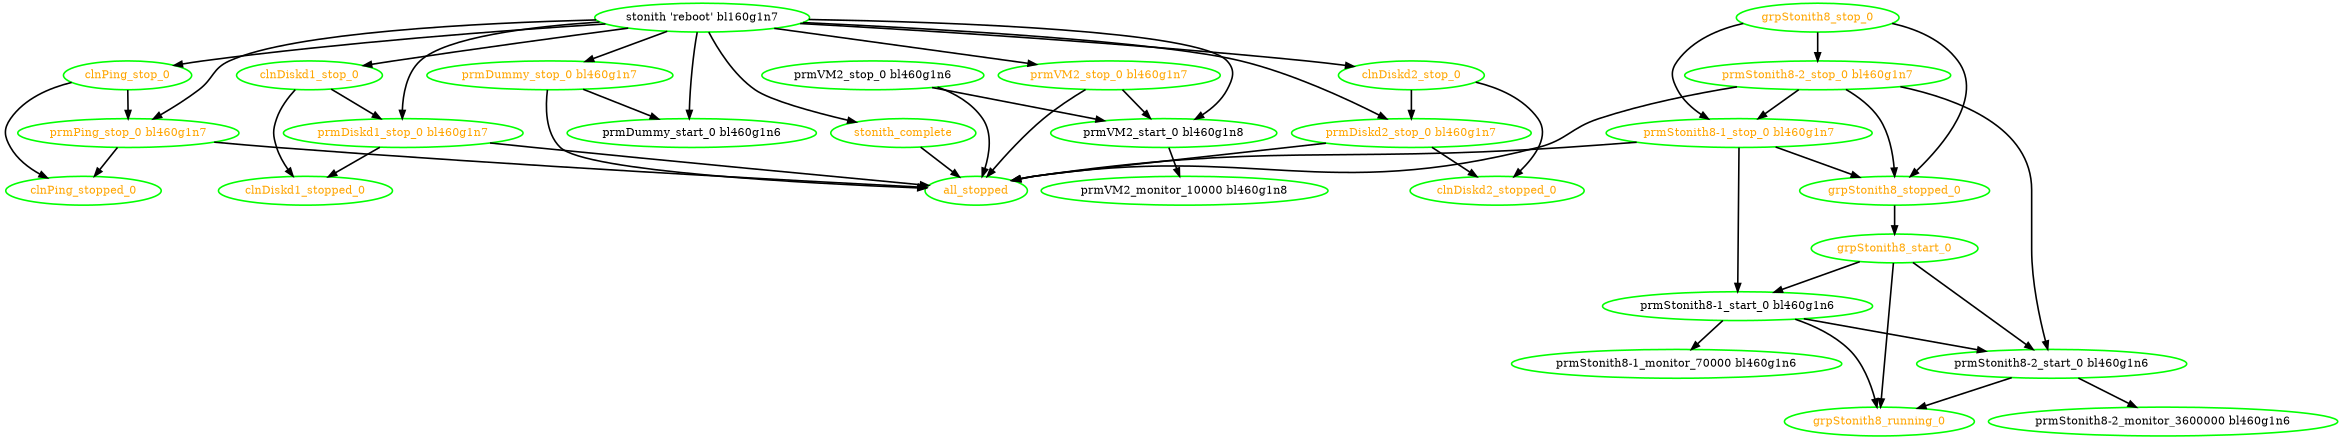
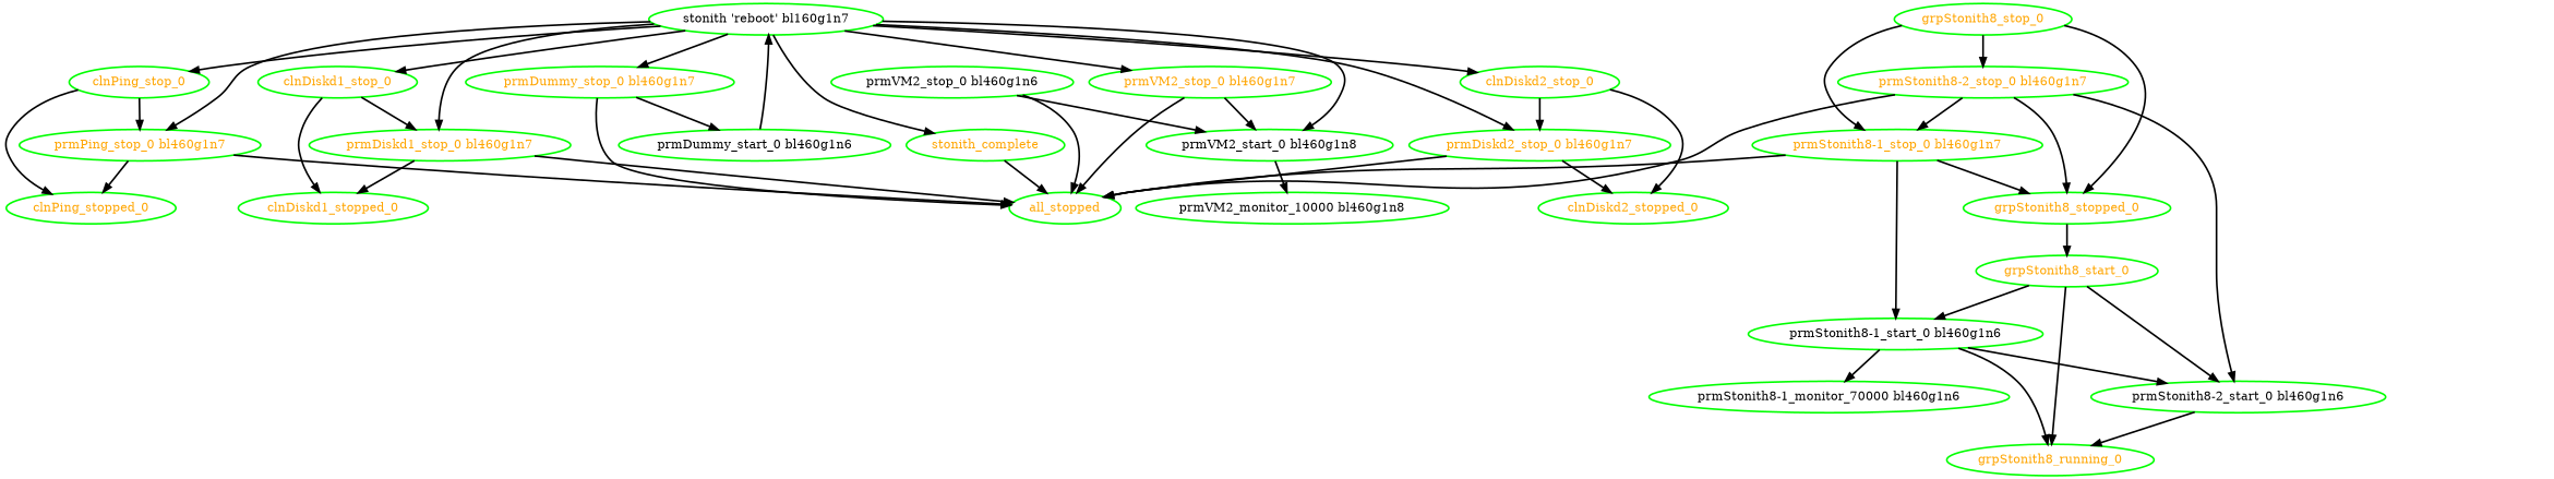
  digraph {
    node [color=green fontcolor=orange style=bold]
    edge [style=bold]
    clnDiskd1_stop_0
    clnDiskd1_stopped_0
    "prmDiskd1_stop_0 bl460g1n7"
    all_stopped
    clnDiskd2_stop_0
    clnDiskd2_stopped_0
    "prmDiskd2_stop_0 bl460g1n7"
    clnPing_stop_0
    clnPing_stopped_0
    "prmPing_stop_0 bl460g1n7"
    grpStonith8_start_0
    grpStonith8_running_0
    "prmStonith8-1_start_0 bl460g1n6" [fontcolor=black]
    "prmStonith8-2_start_0 bl460g1n6" [fontcolor=black]
    n15 [fontcolor=black label="prmStonith8-1_monitor_70000 bl460g1n6"]
-   "prmStonith8-2_monitor_3600000 bl460g1n6" [fontcolor=black]
    grpStonith8_stop_0
    grpStonith8_stopped_0
    "prmStonith8-1_stop_0 bl460g1n7"
    "prmStonith8-2_stop_0 bl460g1n7"
    "prmDummy_start_0 bl460g1n6" [fontcolor=black]
    "prmDummy_stop_0 bl460g1n7"
    "prmVM2_monitor_10000 bl460g1n8" [fontcolor=black]
    "prmVM2_start_0 bl460g1n8" [fontcolor=black]
    "prmVM2_stop_0 bl460g1n6" [fontcolor=black]
    "prmVM2_stop_0 bl460g1n7"
    n27 [fontcolor=black label="stonith 'reboot' bl160g1n7"]
    stonith_complete
    clnDiskd1_stop_0 -> clnDiskd1_stopped_0
    clnDiskd1_stop_0 -> "prmDiskd1_stop_0 bl460g1n7"
    "prmDiskd1_stop_0 bl460g1n7" -> clnDiskd1_stopped_0
    "prmDiskd1_stop_0 bl460g1n7" -> all_stopped
    clnDiskd2_stop_0 -> clnDiskd2_stopped_0
    clnDiskd2_stop_0 -> "prmDiskd2_stop_0 bl460g1n7"
    "prmDiskd2_stop_0 bl460g1n7" -> all_stopped
    "prmDiskd2_stop_0 bl460g1n7" -> clnDiskd2_stopped_0
    clnPing_stop_0 -> clnPing_stopped_0
    clnPing_stop_0 -> "prmPing_stop_0 bl460g1n7"
    "prmPing_stop_0 bl460g1n7" -> all_stopped
    "prmPing_stop_0 bl460g1n7" -> clnPing_stopped_0
    grpStonith8_start_0 -> grpStonith8_running_0
    grpStonith8_start_0 -> "prmStonith8-1_start_0 bl460g1n6"
    grpStonith8_start_0 -> "prmStonith8-2_start_0 bl460g1n6"
    "prmStonith8-1_start_0 bl460g1n6" -> grpStonith8_running_0
    "prmStonith8-1_start_0 bl460g1n6" -> "prmStonith8-2_start_0 bl460g1n6"
    "prmStonith8-1_start_0 bl460g1n6" -> n15
    "prmStonith8-2_start_0 bl460g1n6" -> grpStonith8_running_0
-   "prmStonith8-2_start_0 bl460g1n6" -> "prmStonith8-2_monitor_3600000 bl460g1n6"
    grpStonith8_stop_0 -> grpStonith8_stopped_0
    grpStonith8_stop_0 -> "prmStonith8-1_stop_0 bl460g1n7"
    grpStonith8_stop_0 -> "prmStonith8-2_stop_0 bl460g1n7"
    grpStonith8_stopped_0 -> grpStonith8_start_0
    "prmStonith8-1_stop_0 bl460g1n7" -> all_stopped
    "prmStonith8-1_stop_0 bl460g1n7" -> "prmStonith8-1_start_0 bl460g1n6"
    "prmStonith8-1_stop_0 bl460g1n7" -> grpStonith8_stopped_0
    "prmStonith8-2_stop_0 bl460g1n7" -> all_stopped
    "prmStonith8-2_stop_0 bl460g1n7" -> "prmStonith8-2_start_0 bl460g1n6"
    "prmStonith8-2_stop_0 bl460g1n7" -> grpStonith8_stopped_0
    "prmStonith8-2_stop_0 bl460g1n7" -> "prmStonith8-1_stop_0 bl460g1n7"
    "prmDummy_stop_0 bl460g1n7" -> all_stopped
    "prmDummy_stop_0 bl460g1n7" -> "prmDummy_start_0 bl460g1n6"
    "prmVM2_start_0 bl460g1n8" -> "prmVM2_monitor_10000 bl460g1n8"
    "prmVM2_stop_0 bl460g1n6" -> all_stopped
    "prmVM2_stop_0 bl460g1n6" -> "prmVM2_start_0 bl460g1n8"
    "prmVM2_stop_0 bl460g1n7" -> all_stopped
    "prmVM2_stop_0 bl460g1n7" -> "prmVM2_start_0 bl460g1n8"
    n27 -> clnDiskd1_stop_0
    n27 -> "prmDiskd1_stop_0 bl460g1n7"
    n27 -> clnDiskd2_stop_0
    n27 -> "prmDiskd2_stop_0 bl460g1n7"
    n27 -> clnPing_stop_0
    n27 -> "prmPing_stop_0 bl460g1n7"
-   n27 -> "prmDummy_start_0 bl460g1n6"
+   "prmDummy_start_0 bl460g1n6" -> n27
    n27 -> "prmDummy_stop_0 bl460g1n7"
    n27 -> "prmVM2_start_0 bl460g1n8"
    n27 -> "prmVM2_stop_0 bl460g1n7"
    n27 -> stonith_complete
    stonith_complete -> all_stopped
  }
